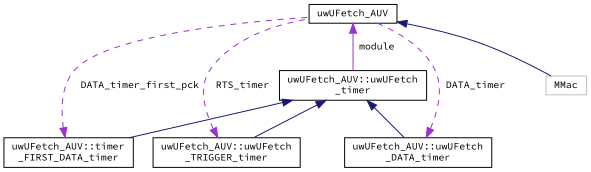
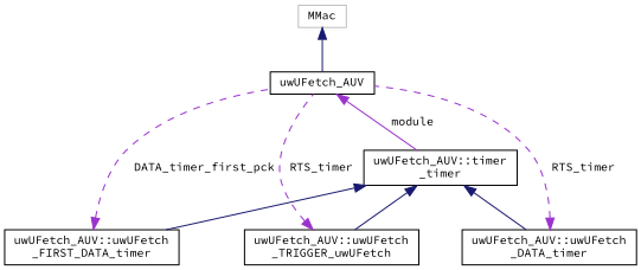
  digraph {
    fontname="Source Code Pro"
    rankdir=TB
    node [color=black fillcolor=white fontname="Source Code Pro" fontsize=10 shape=record style=filled]
    edge [color=darkorchid3 dir=back fontname="Source Code Pro" fontsize=10 labelfontname=Helvetica labelfontsize=10 style=solid]
    n1 [height=0.2 label=uwUFetch_AUV width=0.4]
-   n2 [height=0.2 label="uwUFetch_AUV::uwUFetch\l_timer" width=0.4]
-   n3 [height=0.2 label="uwUFetch_AUV::timer\l_FIRST_DATA_timer" width=0.4]
+   n2 [height=0.2 label="uwUFetch_AUV::timer\l_timer" width=0.4]
+   n3 [height=0.2 label="uwUFetch_AUV::uwUFetch\l_FIRST_DATA_timer" width=0.4]
    n4 [height=0.2 label="uwUFetch_AUV::uwUFetch\l_DATA_timer" width=0.4]
-   n5 [height=0.2 label="uwUFetch_AUV::uwUFetch\l_TRIGGER_timer" width=0.4]
+   n5 [height=0.2 label="uwUFetch_AUV::uwUFetch\l_TRIGGER_uwUFetch" width=0.4]
    n6 [color=grey75 height=0.2 label=MMac width=0.4]
    n1 -> n2 [label=" module"]
    n2 -> n3 [color=midnightblue]
    n2 -> n4 [color=midnightblue]
    n2 -> n5 [color=midnightblue]
    n3 -> n1 [label=" DATA_timer_first_pck" style=dashed]
-   n4 -> n1 [label=" DATA_timer" style=dashed]
+   n4 -> n1 [label=" RTS_timer" style=dashed]
    n5 -> n1 [label=" RTS_timer" style=dashed]
-   n1 -> n6 [color=midnightblue]
+   n6 -> n1 [color=midnightblue]
  }
